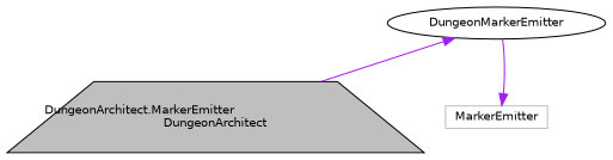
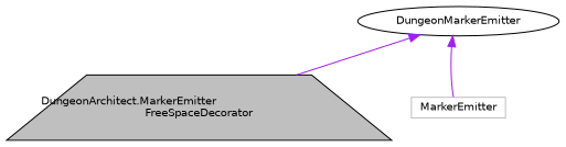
  digraph {
    node [color=black fillcolor=white fontname=Helvetica fontsize=10 style=filled]
    edge [color=purple dir=back fontname=Helvetica fontsize=10 labelfontname=Helvetica labelfontsize=10 style=solid]
-   n1 [fillcolor=grey75 fontcolor=black height=0.2 label="DungeonArchitect.MarkerEmitter\lDungeonArchitect" shape=trapezium width=0.4]
+   n1 [fillcolor=grey75 fontcolor=black height=0.2 label="DungeonArchitect.MarkerEmitter\lFreeSpaceDecorator" shape=trapezium width=0.4]
    n2 [height=0.2 label=DungeonMarkerEmitter shape=ellipse width=0.4]
    n3 [color=grey75 height=0.2 label=MarkerEmitter shape=box width=0.4]
    n2 -> n1
-   n3 -> n2
+   n2 -> n3
  }
